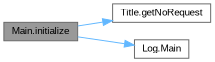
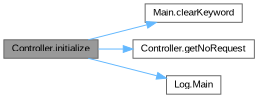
  digraph {
    fontname="Liberation Sans"
    rankdir=LR
    node [color=grey40 fillcolor=white fontname="Liberation Sans" fontsize=10 shape=box style=filled]
    edge [color=steelblue1 fontname="Liberation Sans" fontsize=10 labelfontname=Helvetica labelfontsize=10 style=solid]
-   n1 [color=gray40 fillcolor=grey60 fontcolor=black height=0.2 label="Main.initialize" width=0.4]
-   n3 [height=0.2 label="Title.getNoRequest" width=0.4]
+   n1 [color=gray40 fillcolor=grey60 fontcolor=black height=0.2 label="Controller.initialize" width=0.4]
+   n2 [height=0.2 label="Main.clearKeyword" width=0.4]
+   n3 [height=0.2 label="Controller.getNoRequest" width=0.4]
    n4 [height=0.2 label="Log.Main" width=0.4]
+   n1 -> n2
    n1 -> n3
    n1 -> n4
  }
